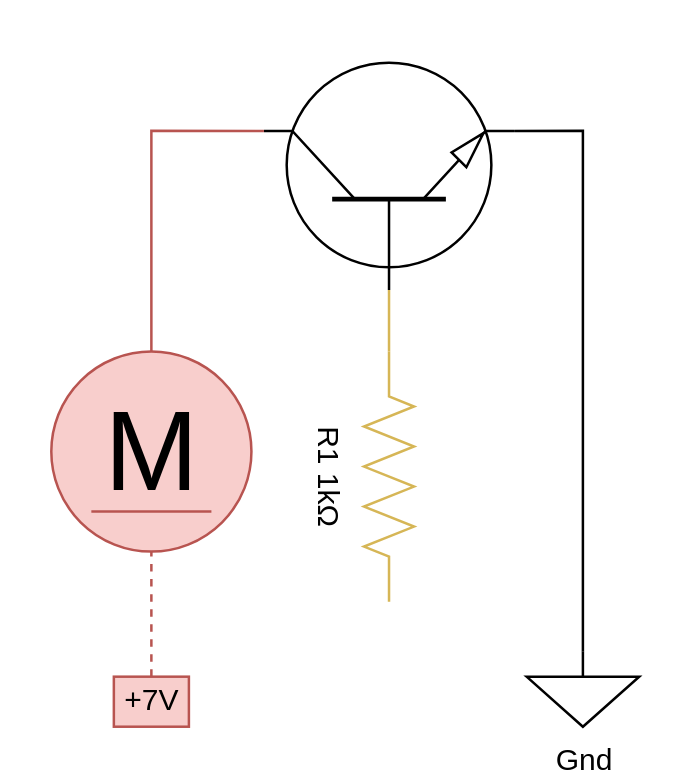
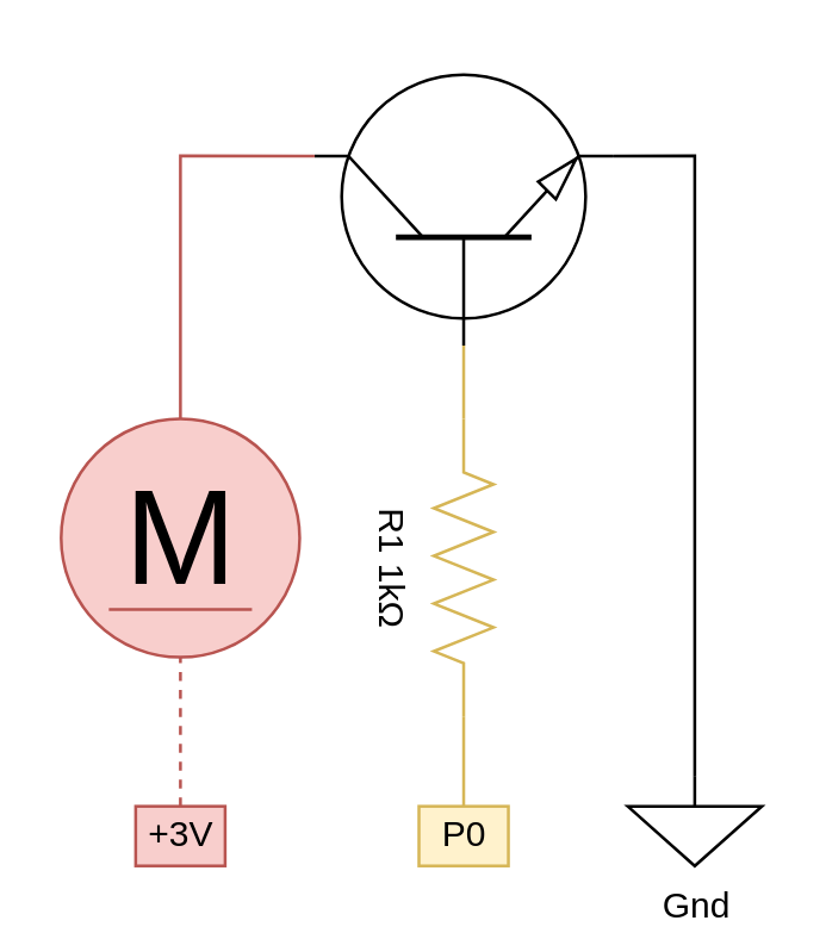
  <mxCell id="0" />
  <mxCell id="1" parent="0" />
  <mxCell id="2" value="R1 1kΩ" style="pointerEvents=1;verticalLabelPosition=bottom;shadow=0;dashed=0;align=center;html=1;verticalAlign=top;shape=mxgraph.electrical.resistors.resistor_2;rotation=90;fillColor=#fff2cc;strokeColor=#d6b656;" vertex="1" parent="1"><mxGeometry x="105" y="180" width="100" height="20" as="geometry" /></mxCell>
+ <mxCell id="3" style="edgeStyle=orthogonalEdgeStyle;rounded=0;orthogonalLoop=1;jettySize=auto;html=1;fillColor=#fff2cc;strokeColor=#d6b656;endArrow=none;endFill=0;exitX=1;exitY=0.5;exitDx=0;exitDy=0;exitPerimeter=0;" edge="1" source="2" target="4" parent="1"><mxGeometry relative="1" as="geometry"><mxPoint x="155" y="240" as="sourcePoint" /></mxGeometry></mxCell>
+ <mxCell id="4" value="P0" style="text;strokeColor=#d6b656;fillColor=#fff2cc;html=1;fontSize=12;fontStyle=0;verticalAlign=middle;align=center;" vertex="1" parent="1"><mxGeometry x="140" y="270" width="30" height="20" as="geometry" /></mxCell>
  <mxCell id="5" value="Gnd" style="pointerEvents=1;verticalLabelPosition=bottom;shadow=0;dashed=0;align=center;html=1;verticalAlign=top;shape=mxgraph.electrical.signal_sources.signal_ground;" vertex="1" parent="1"><mxGeometry x="210" y="260" width="45" height="30" as="geometry" /></mxCell>
  <mxCell id="6" value="" style="verticalLabelPosition=bottom;shadow=0;dashed=0;align=center;html=1;verticalAlign=top;shape=mxgraph.electrical.transistors.npn_transistor_1;rotation=-90;" vertex="1" parent="1"><mxGeometry x="107.5" y="20" width="95" height="100" as="geometry" /></mxCell>
  <mxCell id="7" style="edgeStyle=orthogonalEdgeStyle;rounded=0;orthogonalLoop=1;jettySize=auto;html=1;entryX=0;entryY=0.5;entryDx=0;entryDy=0;entryPerimeter=0;endArrow=none;endFill=0;fillColor=#fff2cc;strokeColor=#d6b656;" edge="1" parent="1" source="2" target="6"><mxGeometry relative="1" as="geometry" /></mxCell>
  <mxCell id="8" style="edgeStyle=orthogonalEdgeStyle;rounded=0;orthogonalLoop=1;jettySize=auto;html=1;exitX=0.7;exitY=1;exitDx=0;exitDy=0;exitPerimeter=0;entryX=0.5;entryY=0;entryDx=0;entryDy=0;entryPerimeter=0;endArrow=none;endFill=0;" edge="1" parent="1" source="6" target="5"><mxGeometry relative="1" as="geometry" /></mxCell>
  <mxCell id="9" value="M" style="dashed=0;outlineConnect=0;align=center;html=1;shape=mxgraph.pid.engines.electric_motor_(dc);fontSize=45;fillColor=#f8cecc;strokeColor=#b85450;" vertex="1" parent="1"><mxGeometry x="20" y="140" width="80" height="80" as="geometry" /></mxCell>
  <mxCell id="10" style="edgeStyle=orthogonalEdgeStyle;rounded=0;orthogonalLoop=1;jettySize=auto;html=1;exitX=0.5;exitY=0;exitDx=0;exitDy=0;exitPerimeter=0;entryX=0.7;entryY=0;entryDx=0;entryDy=0;entryPerimeter=0;fillColor=#f8cecc;strokeColor=#b85450;endArrow=none;endFill=0;" edge="1" parent="1" source="9" target="6"><mxGeometry relative="1" as="geometry" /></mxCell>
- <mxCell id="11" value="+7V" style="text;strokeColor=#b85450;fillColor=#f8cecc;html=1;fontSize=12;fontStyle=0;verticalAlign=middle;align=center;" vertex="1" parent="1"><mxGeometry x="45" y="270" width="30" height="20" as="geometry" /></mxCell>
+ <mxCell id="11" value="+3V" style="text;strokeColor=#b85450;fillColor=#f8cecc;html=1;fontSize=12;fontStyle=0;verticalAlign=middle;align=center;" vertex="1" parent="1"><mxGeometry x="45" y="270" width="30" height="20" as="geometry" /></mxCell>
  <mxCell id="12" style="edgeStyle=orthogonalEdgeStyle;rounded=0;orthogonalLoop=1;jettySize=auto;html=1;exitX=0.5;exitY=0;exitDx=0;exitDy=0;entryX=0.5;entryY=1;entryDx=0;entryDy=0;entryPerimeter=0;endArrow=none;endFill=0;fillColor=#f8cecc;strokeColor=#b85450;dashed=1;" edge="1" parent="1" source="11" target="9"><mxGeometry relative="1" as="geometry" /></mxCell>
